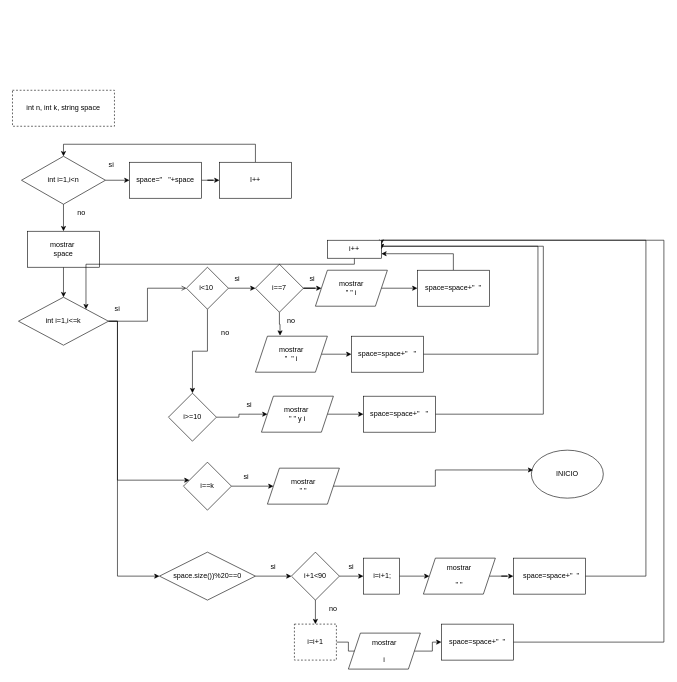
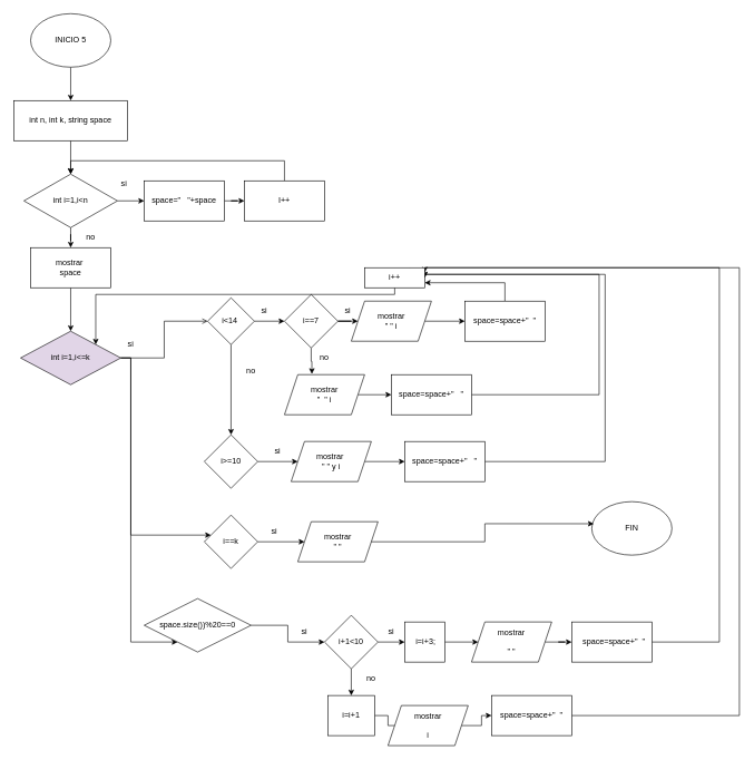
  <mxCell id="0" />
  <mxCell id="1" parent="0" />
- <mxCell id="5" value="int n, int k,&amp;nbsp;string space" style="whiteSpace=wrap;html=1;dashed=1;" vertex="1" parent="1"><mxGeometry x="20" y="150" width="170" height="60" as="geometry" /></mxCell>
+ <mxCell id="2" value="" style="edgeStyle=orthogonalEdgeStyle;rounded=0;orthogonalLoop=1;jettySize=auto;html=1;" edge="1" parent="1" source="3" target="5"><mxGeometry relative="1" as="geometry" /></mxCell>
+ <mxCell id="3" value="INICIO 5" style="ellipse;whiteSpace=wrap;html=1;" vertex="1" parent="1"><mxGeometry x="45" y="20" width="120" height="80" as="geometry" /></mxCell>
+ <mxCell id="4" value="" style="edgeStyle=orthogonalEdgeStyle;rounded=0;orthogonalLoop=1;jettySize=auto;html=1;" edge="1" parent="1" source="5" target="8"><mxGeometry relative="1" as="geometry" /></mxCell>
+ <mxCell id="5" value="int n, int k,&amp;nbsp;string space" style="whiteSpace=wrap;html=1;" vertex="1" parent="1"><mxGeometry x="20" y="150" width="170" height="60" as="geometry" /></mxCell>
  <mxCell id="6" value="" style="edgeStyle=orthogonalEdgeStyle;rounded=0;orthogonalLoop=1;jettySize=auto;html=1;" edge="1" parent="1" source="8" target="10"><mxGeometry relative="1" as="geometry" /></mxCell>
  <mxCell id="7" value="" style="edgeStyle=orthogonalEdgeStyle;rounded=0;orthogonalLoop=1;jettySize=auto;html=1;" edge="1" parent="1" source="8" target="14"><mxGeometry relative="1" as="geometry" /></mxCell>
  <mxCell id="8" value="int i=1,i&amp;lt;n" style="rhombus;whiteSpace=wrap;html=1;" vertex="1" parent="1"><mxGeometry x="35" y="260" width="140" height="80" as="geometry" /></mxCell>
  <mxCell id="9" value="" style="edgeStyle=orthogonalEdgeStyle;rounded=0;orthogonalLoop=1;jettySize=auto;html=1;" edge="1" parent="1" source="10" target="12"><mxGeometry relative="1" as="geometry" /></mxCell>
  <mxCell id="10" value="space=&quot;&amp;nbsp; &amp;nbsp;&quot;+space" style="whiteSpace=wrap;html=1;" vertex="1" parent="1"><mxGeometry x="215" y="270" width="120" height="60" as="geometry" /></mxCell>
  <mxCell id="11" style="edgeStyle=orthogonalEdgeStyle;rounded=0;orthogonalLoop=1;jettySize=auto;html=1;entryX=0.5;entryY=0;entryDx=0;entryDy=0;" edge="1" parent="1" source="12" target="8"><mxGeometry relative="1" as="geometry"><Array as="points"><mxPoint x="425" y="240" /><mxPoint x="105" y="240" /></Array></mxGeometry></mxCell>
  <mxCell id="12" value="I++" style="whiteSpace=wrap;html=1;" vertex="1" parent="1"><mxGeometry x="365" y="270" width="120" height="60" as="geometry" /></mxCell>
  <mxCell id="13" value="" style="edgeStyle=orthogonalEdgeStyle;rounded=0;orthogonalLoop=1;jettySize=auto;html=1;" edge="1" parent="1" source="14" target="18"><mxGeometry relative="1" as="geometry" /></mxCell>
- <mxCell id="14" value="mostrar&amp;nbsp;&lt;div&gt;space&lt;/div&gt;" style="whiteSpace=wrap;html=1;" vertex="1" parent="1"><mxGeometry x="45" y="385" width="120" height="60" as="geometry" /></mxCell>
+ <mxCell id="14" value="mostrar&amp;nbsp;&lt;div&gt;space&lt;/div&gt;" style="whiteSpace=wrap;html=1;" vertex="1" parent="1"><mxGeometry x="45" y="370" width="120" height="60" as="geometry" /></mxCell>
  <mxCell id="15" value="" style="edgeStyle=orthogonalEdgeStyle;rounded=0;orthogonalLoop=1;jettySize=auto;html=1;endArrow=open;" edge="1" parent="1" source="18" target="21"><mxGeometry relative="1" as="geometry" /></mxCell>
  <mxCell id="16" style="edgeStyle=orthogonalEdgeStyle;rounded=0;orthogonalLoop=1;jettySize=auto;html=1;" edge="1" parent="1" source="18" target="40"><mxGeometry relative="1" as="geometry"><mxPoint x="245" y="790" as="targetPoint" /><Array as="points"><mxPoint x="195" y="535" /><mxPoint x="195" y="800" /></Array></mxGeometry></mxCell>
  <mxCell id="17" style="edgeStyle=orthogonalEdgeStyle;rounded=0;orthogonalLoop=1;jettySize=auto;html=1;" edge="1" parent="1" source="18" target="44"><mxGeometry relative="1" as="geometry"><mxPoint x="195" y="930" as="targetPoint" /><Array as="points"><mxPoint x="195" y="535" /><mxPoint x="195" y="960" /></Array></mxGeometry></mxCell>
- <mxCell id="18" value="int i=1,i&amp;lt;=k" style="rhombus;whiteSpace=wrap;html=1;" vertex="1" parent="1"><mxGeometry x="30" y="495" width="150" height="80" as="geometry" /></mxCell>
+ <mxCell id="18" value="int i=1,i&amp;lt;=k" style="rhombus;whiteSpace=wrap;html=1;fillColor=#e1d5e7;" vertex="1" parent="1"><mxGeometry x="30" y="495" width="150" height="80" as="geometry" /></mxCell>
  <mxCell id="19" value="" style="edgeStyle=orthogonalEdgeStyle;rounded=0;orthogonalLoop=1;jettySize=auto;html=1;" edge="1" parent="1" source="21" target="23"><mxGeometry relative="1" as="geometry" /></mxCell>
  <mxCell id="20" value="" style="edgeStyle=orthogonalEdgeStyle;rounded=0;orthogonalLoop=1;jettySize=auto;html=1;" edge="1" parent="1" source="21" target="34"><mxGeometry relative="1" as="geometry" /></mxCell>
- <mxCell id="21" value="i&amp;lt;10&amp;nbsp;" style="rhombus;whiteSpace=wrap;html=1;" vertex="1" parent="1"><mxGeometry x="310" y="445" width="70" height="70" as="geometry" /></mxCell>
+ <mxCell id="21" value="i&amp;lt;14&amp;nbsp;" style="rhombus;whiteSpace=wrap;html=1;" vertex="1" parent="1"><mxGeometry x="310" y="445" width="70" height="70" as="geometry" /></mxCell>
  <mxCell id="22" value="" style="edgeStyle=orthogonalEdgeStyle;rounded=0;orthogonalLoop=1;jettySize=auto;html=1;" edge="1" parent="1" source="23" target="25"><mxGeometry relative="1" as="geometry" /></mxCell>
  <mxCell id="23" value="i==7" style="rhombus;whiteSpace=wrap;html=1;" vertex="1" parent="1"><mxGeometry x="425" y="440" width="80" height="80" as="geometry" /></mxCell>
  <mxCell id="24" value="" style="edgeStyle=orthogonalEdgeStyle;rounded=0;orthogonalLoop=1;jettySize=auto;html=1;" edge="1" parent="1" source="25" target="27"><mxGeometry relative="1" as="geometry" /></mxCell>
  <mxCell id="25" value="mostrar&lt;div&gt;&quot; &quot; i&lt;/div&gt;" style="shape=parallelogram;perimeter=parallelogramPerimeter;whiteSpace=wrap;html=1;fixedSize=1;" vertex="1" parent="1"><mxGeometry x="525" y="450" width="120" height="60" as="geometry" /></mxCell>
  <mxCell id="26" style="edgeStyle=orthogonalEdgeStyle;rounded=0;orthogonalLoop=1;jettySize=auto;html=1;entryX=1;entryY=0.75;entryDx=0;entryDy=0;" edge="1" parent="1" source="27" target="62"><mxGeometry relative="1" as="geometry"><Array as="points"><mxPoint x="755" y="422" /></Array></mxGeometry></mxCell>
  <mxCell id="27" value="space=space+&quot;&amp;nbsp; &quot;" style="whiteSpace=wrap;html=1;" vertex="1" parent="1"><mxGeometry x="695" y="450" width="120" height="60" as="geometry" /></mxCell>
  <mxCell id="28" value="" style="edgeStyle=orthogonalEdgeStyle;rounded=0;orthogonalLoop=1;jettySize=auto;html=1;" edge="1" parent="1" source="29" target="31"><mxGeometry relative="1" as="geometry" /></mxCell>
  <mxCell id="29" value="mostrar&lt;div&gt;&quot;&amp;nbsp; &quot; i&lt;/div&gt;" style="shape=parallelogram;perimeter=parallelogramPerimeter;whiteSpace=wrap;html=1;fixedSize=1;" vertex="1" parent="1"><mxGeometry x="425" y="560" width="120" height="60" as="geometry" /></mxCell>
  <mxCell id="30" style="edgeStyle=orthogonalEdgeStyle;rounded=0;orthogonalLoop=1;jettySize=auto;html=1;entryX=1;entryY=0.5;entryDx=0;entryDy=0;" edge="1" parent="1" source="31" target="62"><mxGeometry relative="1" as="geometry"><mxPoint x="895" y="410" as="targetPoint" /><Array as="points"><mxPoint x="896" y="590" /><mxPoint x="896" y="410" /><mxPoint x="635" y="410" /></Array></mxGeometry></mxCell>
  <mxCell id="31" value="space=space+&quot;&amp;nbsp; &amp;nbsp;&quot;" style="whiteSpace=wrap;html=1;" vertex="1" parent="1"><mxGeometry x="585" y="560" width="120" height="60" as="geometry" /></mxCell>
  <mxCell id="32" style="edgeStyle=orthogonalEdgeStyle;rounded=0;orthogonalLoop=1;jettySize=auto;html=1;entryX=0.342;entryY=-0.017;entryDx=0;entryDy=0;entryPerimeter=0;" edge="1" parent="1" source="23" target="29"><mxGeometry relative="1" as="geometry" /></mxCell>
  <mxCell id="33" value="" style="edgeStyle=orthogonalEdgeStyle;rounded=0;orthogonalLoop=1;jettySize=auto;html=1;" edge="1" parent="1" source="34" target="36"><mxGeometry relative="1" as="geometry" /></mxCell>
- <mxCell id="34" value="i&amp;gt;=10" style="rhombus;whiteSpace=wrap;html=1;" vertex="1" parent="1"><mxGeometry x="280" y="655" width="80" height="80" as="geometry" /></mxCell>
+ <mxCell id="34" value="i&amp;gt;=10" style="rhombus;whiteSpace=wrap;html=1;" vertex="1" parent="1"><mxGeometry x="305" y="650" width="80" height="80" as="geometry" /></mxCell>
  <mxCell id="35" value="" style="edgeStyle=orthogonalEdgeStyle;rounded=0;orthogonalLoop=1;jettySize=auto;html=1;" edge="1" parent="1" source="36" target="38"><mxGeometry relative="1" as="geometry" /></mxCell>
  <mxCell id="36" value="mostrar&amp;nbsp;&lt;div&gt;&quot; &quot; y i&lt;/div&gt;" style="shape=parallelogram;perimeter=parallelogramPerimeter;whiteSpace=wrap;html=1;fixedSize=1;" vertex="1" parent="1"><mxGeometry x="435" y="660" width="120" height="60" as="geometry" /></mxCell>
  <mxCell id="37" style="edgeStyle=orthogonalEdgeStyle;rounded=0;orthogonalLoop=1;jettySize=auto;html=1;entryX=0.75;entryY=0;entryDx=0;entryDy=0;" edge="1" parent="1" source="38" target="62"><mxGeometry relative="1" as="geometry"><mxPoint x="925" y="410" as="targetPoint" /><Array as="points"><mxPoint x="905" y="690" /><mxPoint x="905" y="410" /><mxPoint x="613" y="410" /></Array></mxGeometry></mxCell>
  <mxCell id="38" value="space=space+&quot;&amp;nbsp; &amp;nbsp;&quot;" style="whiteSpace=wrap;html=1;" vertex="1" parent="1"><mxGeometry x="605" y="660" width="120" height="60" as="geometry" /></mxCell>
  <mxCell id="39" value="" style="edgeStyle=orthogonalEdgeStyle;rounded=0;orthogonalLoop=1;jettySize=auto;html=1;" edge="1" parent="1" source="40" target="41"><mxGeometry relative="1" as="geometry" /></mxCell>
  <mxCell id="40" value="i==k" style="rhombus;whiteSpace=wrap;html=1;" vertex="1" parent="1"><mxGeometry x="305" y="770" width="80" height="80" as="geometry" /></mxCell>
  <mxCell id="41" value="mostrar&lt;div&gt;&quot; &quot;&lt;/div&gt;" style="shape=parallelogram;perimeter=parallelogramPerimeter;whiteSpace=wrap;html=1;fixedSize=1;" vertex="1" parent="1"><mxGeometry x="445" y="780" width="120" height="60" as="geometry" /></mxCell>
- <mxCell id="42" value="INICIO" style="ellipse;whiteSpace=wrap;html=1;" vertex="1" parent="1"><mxGeometry x="885" y="750" width="120" height="80" as="geometry" /></mxCell>
+ <mxCell id="42" value="FIN" style="ellipse;whiteSpace=wrap;html=1;" vertex="1" parent="1"><mxGeometry x="885" y="750" width="120" height="80" as="geometry" /></mxCell>
  <mxCell id="43" value="" style="edgeStyle=orthogonalEdgeStyle;rounded=0;orthogonalLoop=1;jettySize=auto;html=1;" edge="1" parent="1" source="44" target="48"><mxGeometry relative="1" as="geometry" /></mxCell>
- <mxCell id="44" value="space.size())%20==0" style="rhombus;whiteSpace=wrap;html=1;" vertex="1" parent="1"><mxGeometry x="265" y="920" width="160" height="80" as="geometry" /></mxCell>
+ <mxCell id="44" value="space.size())%20==0" style="rhombus;whiteSpace=wrap;html=1;" vertex="1" parent="1"><mxGeometry x="215" y="895" width="160" height="80" as="geometry" /></mxCell>
  <mxCell id="45" style="edgeStyle=orthogonalEdgeStyle;rounded=0;orthogonalLoop=1;jettySize=auto;html=1;entryX=0.025;entryY=0.413;entryDx=0;entryDy=0;entryPerimeter=0;" edge="1" parent="1" source="41" target="42"><mxGeometry relative="1" as="geometry" /></mxCell>
  <mxCell id="46" value="" style="edgeStyle=orthogonalEdgeStyle;rounded=0;orthogonalLoop=1;jettySize=auto;html=1;" edge="1" parent="1" source="48" target="50"><mxGeometry relative="1" as="geometry" /></mxCell>
  <mxCell id="47" value="" style="edgeStyle=orthogonalEdgeStyle;rounded=0;orthogonalLoop=1;jettySize=auto;html=1;" edge="1" parent="1" source="48" target="56"><mxGeometry relative="1" as="geometry" /></mxCell>
- <mxCell id="48" value="i+1&amp;lt;90" style="rhombus;whiteSpace=wrap;html=1;" vertex="1" parent="1"><mxGeometry x="485" y="920" width="80" height="80" as="geometry" /></mxCell>
+ <mxCell id="48" value="i+1&amp;lt;10" style="rhombus;whiteSpace=wrap;html=1;" vertex="1" parent="1"><mxGeometry x="485" y="920" width="80" height="80" as="geometry" /></mxCell>
  <mxCell id="49" value="" style="edgeStyle=orthogonalEdgeStyle;rounded=0;orthogonalLoop=1;jettySize=auto;html=1;" edge="1" parent="1" source="50" target="52"><mxGeometry relative="1" as="geometry" /></mxCell>
- <mxCell id="50" value="&amp;nbsp;i=i+1;" style="whiteSpace=wrap;html=1;" vertex="1" parent="1"><mxGeometry x="605" y="930" width="60" height="60" as="geometry" /></mxCell>
+ <mxCell id="50" value="&amp;nbsp;i=i+3;" style="whiteSpace=wrap;html=1;" vertex="1" parent="1"><mxGeometry x="605" y="930" width="60" height="60" as="geometry" /></mxCell>
  <mxCell id="51" value="" style="edgeStyle=orthogonalEdgeStyle;rounded=0;orthogonalLoop=1;jettySize=auto;html=1;" edge="1" parent="1" source="52" target="54"><mxGeometry relative="1" as="geometry" /></mxCell>
  <mxCell id="52" value="mostrar&lt;div&gt;&lt;br&gt;&lt;/div&gt;&lt;div&gt;&quot; &quot;&lt;/div&gt;" style="shape=parallelogram;perimeter=parallelogramPerimeter;whiteSpace=wrap;html=1;fixedSize=1;" vertex="1" parent="1"><mxGeometry x="705" y="930" width="120" height="60" as="geometry" /></mxCell>
  <mxCell id="53" style="edgeStyle=orthogonalEdgeStyle;rounded=0;orthogonalLoop=1;jettySize=auto;html=1;entryX=1;entryY=0.25;entryDx=0;entryDy=0;" edge="1" parent="1" source="54" target="62"><mxGeometry relative="1" as="geometry"><mxPoint x="1075" y="400" as="targetPoint" /><Array as="points"><mxPoint x="1076" y="960" /><mxPoint x="1076" y="400" /><mxPoint x="635" y="400" /></Array></mxGeometry></mxCell>
  <mxCell id="54" value="&amp;nbsp; space=space+&quot;&amp;nbsp; &quot;" style="whiteSpace=wrap;html=1;" vertex="1" parent="1"><mxGeometry x="855" y="930" width="120" height="60" as="geometry" /></mxCell>
  <mxCell id="55" value="" style="edgeStyle=orthogonalEdgeStyle;rounded=0;orthogonalLoop=1;jettySize=auto;html=1;" edge="1" parent="1" source="56" target="58"><mxGeometry relative="1" as="geometry" /></mxCell>
- <mxCell id="56" value="i=i+1" style="whiteSpace=wrap;html=1;dashed=1;" vertex="1" parent="1"><mxGeometry x="490" y="1040" width="70" height="60" as="geometry" /></mxCell>
+ <mxCell id="56" value="i=i+1" style="whiteSpace=wrap;html=1;" vertex="1" parent="1"><mxGeometry x="490" y="1040" width="70" height="60" as="geometry" /></mxCell>
  <mxCell id="57" value="" style="edgeStyle=orthogonalEdgeStyle;rounded=0;orthogonalLoop=1;jettySize=auto;html=1;" edge="1" parent="1" source="58" target="60"><mxGeometry relative="1" as="geometry" /></mxCell>
  <mxCell id="58" value="mostrar&lt;div&gt;&lt;br&gt;&lt;/div&gt;&lt;div&gt;i&lt;/div&gt;" style="shape=parallelogram;perimeter=parallelogramPerimeter;whiteSpace=wrap;html=1;fixedSize=1;" vertex="1" parent="1"><mxGeometry x="580" y="1055" width="120" height="60" as="geometry" /></mxCell>
  <mxCell id="59" style="edgeStyle=orthogonalEdgeStyle;rounded=0;orthogonalLoop=1;jettySize=auto;html=1;entryX=1;entryY=0.5;entryDx=0;entryDy=0;" edge="1" parent="1" source="60" target="62"><mxGeometry relative="1" as="geometry"><mxPoint x="1105" y="400" as="targetPoint" /><Array as="points"><mxPoint x="1106" y="1070" /><mxPoint x="1106" y="400" /><mxPoint x="635" y="400" /></Array></mxGeometry></mxCell>
  <mxCell id="60" value="space=space+&quot;  &quot;" style="whiteSpace=wrap;html=1;" vertex="1" parent="1"><mxGeometry x="735" y="1040" width="120" height="60" as="geometry" /></mxCell>
  <mxCell id="61" style="edgeStyle=orthogonalEdgeStyle;rounded=0;orthogonalLoop=1;jettySize=auto;html=1;entryX=1;entryY=0;entryDx=0;entryDy=0;" edge="1" parent="1" source="62" target="18"><mxGeometry relative="1" as="geometry"><Array as="points"><mxPoint x="590" y="440" /><mxPoint x="143" y="440" /></Array></mxGeometry></mxCell>
  <mxCell id="62" value="i++" style="rounded=0;whiteSpace=wrap;html=1;" vertex="1" parent="1"><mxGeometry x="545" y="400" width="90" height="30" as="geometry" /></mxCell>
  <mxCell id="63" value="si" style="text;html=1;align=center;verticalAlign=middle;whiteSpace=wrap;rounded=0;" vertex="1" parent="1"><mxGeometry x="155" y="260" width="60" height="30" as="geometry" /></mxCell>
  <mxCell id="64" value="no" style="text;html=1;align=center;verticalAlign=middle;whiteSpace=wrap;rounded=0;" vertex="1" parent="1"><mxGeometry x="105" y="340" width="60" height="30" as="geometry" /></mxCell>
  <mxCell id="65" value="si" style="text;html=1;align=center;verticalAlign=middle;whiteSpace=wrap;rounded=0;" vertex="1" parent="1"><mxGeometry x="165" y="500" width="60" height="30" as="geometry" /></mxCell>
  <mxCell id="66" value="si" style="text;html=1;align=center;verticalAlign=middle;whiteSpace=wrap;rounded=0;" vertex="1" parent="1"><mxGeometry x="365" y="450" width="60" height="30" as="geometry" /></mxCell>
  <mxCell id="67" value="si" style="text;html=1;align=center;verticalAlign=middle;whiteSpace=wrap;rounded=0;" vertex="1" parent="1"><mxGeometry x="490" y="450" width="60" height="30" as="geometry" /></mxCell>
  <mxCell id="68" value="si" style="text;html=1;align=center;verticalAlign=middle;whiteSpace=wrap;rounded=0;" vertex="1" parent="1"><mxGeometry x="385" y="660" width="60" height="30" as="geometry" /></mxCell>
  <mxCell id="69" value="si" style="text;html=1;align=center;verticalAlign=middle;whiteSpace=wrap;rounded=0;" vertex="1" parent="1"><mxGeometry x="380" y="780" width="60" height="30" as="geometry" /></mxCell>
  <mxCell id="70" value="si" style="text;html=1;align=center;verticalAlign=middle;whiteSpace=wrap;rounded=0;" vertex="1" parent="1"><mxGeometry x="425" y="930" width="60" height="30" as="geometry" /></mxCell>
  <mxCell id="71" value="si" style="text;html=1;align=center;verticalAlign=middle;whiteSpace=wrap;rounded=0;" vertex="1" parent="1"><mxGeometry x="555" y="930" width="60" height="30" as="geometry" /></mxCell>
  <mxCell id="72" value="no" style="text;html=1;align=center;verticalAlign=middle;whiteSpace=wrap;rounded=0;" vertex="1" parent="1"><mxGeometry x="345" y="540" width="60" height="30" as="geometry" /></mxCell>
  <mxCell id="73" value="no" style="text;html=1;align=center;verticalAlign=middle;whiteSpace=wrap;rounded=0;" vertex="1" parent="1"><mxGeometry x="455" y="520" width="60" height="30" as="geometry" /></mxCell>
  <mxCell id="74" value="no" style="text;html=1;align=center;verticalAlign=middle;whiteSpace=wrap;rounded=0;" vertex="1" parent="1"><mxGeometry x="525" y="1000" width="60" height="30" as="geometry" /></mxCell>
